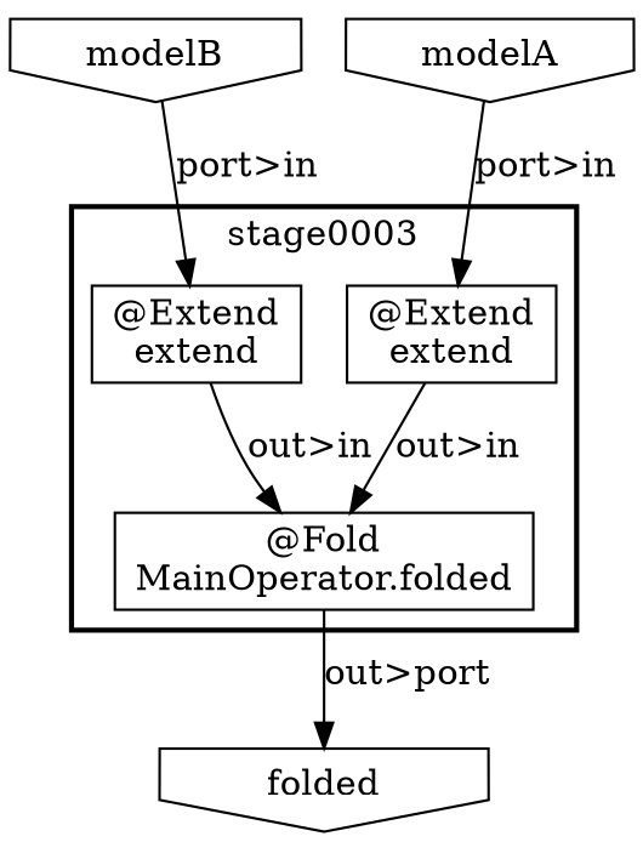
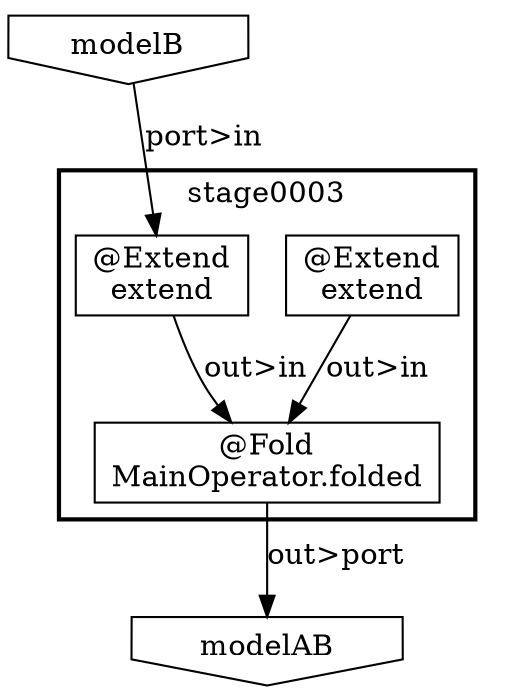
  digraph {
    node [shape=box]
    n1 [label="@Extend\nextend"]
    n2 [label="@Extend\nextend"]
    n3 [label="@Fold\nMainOperator.folded"]
-   n4 [label=folded shape=invhouse]
+   n4 [label=modelAB shape=invhouse]
    n5 [label=modelB shape=invhouse]
-   n6 [label=modelA shape=invhouse]
    subgraph cluster_1 {
      label=stage0003
      style=bold
      n1
      n2
      n3
    }
    n1 -> n3 [label="out>in"]
    n2 -> n3 [label="out>in"]
    n3 -> n4 [label="out>port"]
    n5 -> n2 [label="port>in"]
-   n6 -> n1 [label="port>in"]
  }
